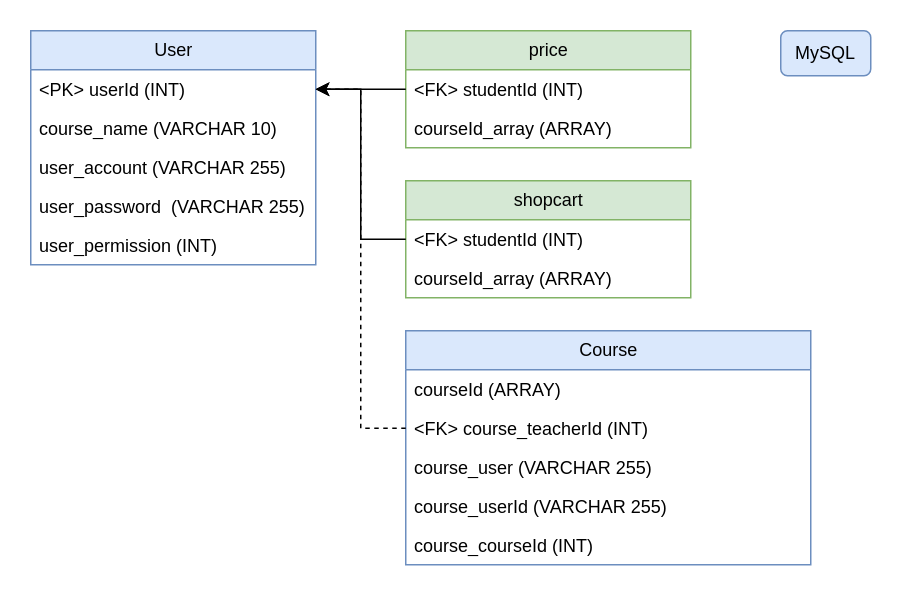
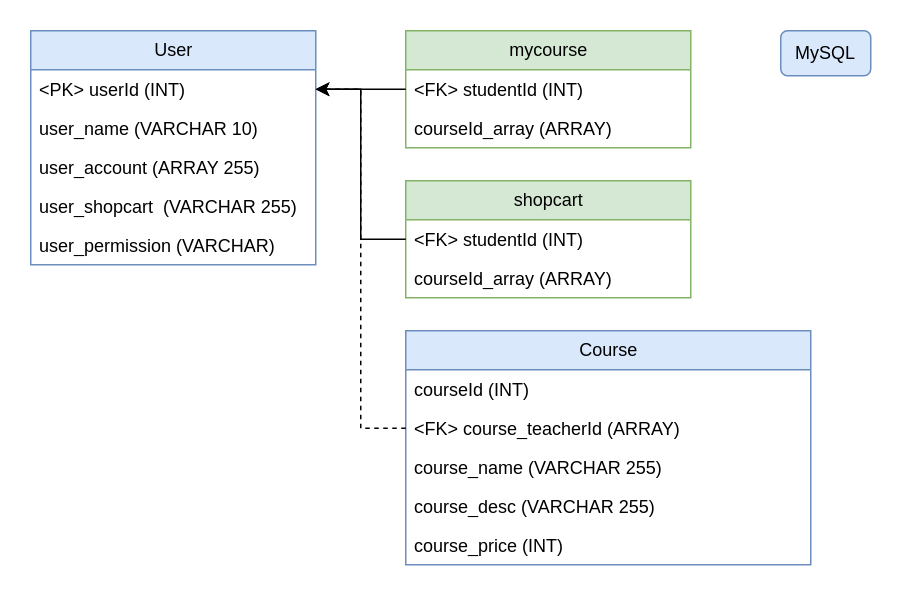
  <mxCell id="0" />
  <mxCell id="1" parent="0" />
  <mxCell id="2" value="User" style="swimlane;fontStyle=0;childLayout=stackLayout;horizontal=1;startSize=26;fillColor=#dae8fc;horizontalStack=0;resizeParent=1;resizeParentMax=0;resizeLast=0;collapsible=1;marginBottom=0;html=1;strokeColor=#6c8ebf;" vertex="1" parent="1"><mxGeometry x="20" y="20" width="190" height="156" as="geometry" /></mxCell>
  <mxCell id="3" value="&amp;lt;PK&amp;gt; userId (INT)" style="text;strokeColor=none;fillColor=none;align=left;verticalAlign=top;spacingLeft=4;spacingRight=4;overflow=hidden;rotatable=0;points=[[0,0.5],[1,0.5]];portConstraint=eastwest;whiteSpace=wrap;html=1;" vertex="1" parent="2"><mxGeometry y="26" width="190" height="26" as="geometry" /></mxCell>
- <mxCell id="4" value="course_name (VARCHAR 10)" style="text;strokeColor=none;fillColor=none;align=left;verticalAlign=top;spacingLeft=4;spacingRight=4;overflow=hidden;rotatable=0;points=[[0,0.5],[1,0.5]];portConstraint=eastwest;whiteSpace=wrap;html=1;" vertex="1" parent="2"><mxGeometry y="52" width="190" height="26" as="geometry" /></mxCell>
- <mxCell id="5" value="user_account (VARCHAR 255)" style="text;strokeColor=none;fillColor=none;align=left;verticalAlign=top;spacingLeft=4;spacingRight=4;overflow=hidden;rotatable=0;points=[[0,0.5],[1,0.5]];portConstraint=eastwest;whiteSpace=wrap;html=1;" vertex="1" parent="2"><mxGeometry y="78" width="190" height="26" as="geometry" /></mxCell>
- <mxCell id="6" value="user_password&amp;nbsp;&amp;nbsp;(VARCHAR 255)" style="text;strokeColor=none;fillColor=none;align=left;verticalAlign=top;spacingLeft=4;spacingRight=4;overflow=hidden;rotatable=0;points=[[0,0.5],[1,0.5]];portConstraint=eastwest;whiteSpace=wrap;html=1;" vertex="1" parent="2"><mxGeometry y="104" width="190" height="26" as="geometry" /></mxCell>
- <mxCell id="7" value="user_permission (INT)" style="text;strokeColor=none;fillColor=none;align=left;verticalAlign=top;spacingLeft=4;spacingRight=4;overflow=hidden;rotatable=0;points=[[0,0.5],[1,0.5]];portConstraint=eastwest;whiteSpace=wrap;html=1;" vertex="1" parent="2"><mxGeometry y="130" width="190" height="26" as="geometry" /></mxCell>
- <mxCell id="8" value="price" style="swimlane;fontStyle=0;childLayout=stackLayout;horizontal=1;startSize=26;fillColor=#d5e8d4;horizontalStack=0;resizeParent=1;resizeParentMax=0;resizeLast=0;collapsible=1;marginBottom=0;html=1;strokeColor=#82b366;" vertex="1" parent="1"><mxGeometry x="270" y="20" width="190" height="78" as="geometry" /></mxCell>
+ <mxCell id="4" value="user_name (VARCHAR 10)" style="text;strokeColor=none;fillColor=none;align=left;verticalAlign=top;spacingLeft=4;spacingRight=4;overflow=hidden;rotatable=0;points=[[0,0.5],[1,0.5]];portConstraint=eastwest;whiteSpace=wrap;html=1;" vertex="1" parent="2"><mxGeometry y="52" width="190" height="26" as="geometry" /></mxCell>
+ <mxCell id="5" value="user_account (ARRAY 255)" style="text;strokeColor=none;fillColor=none;align=left;verticalAlign=top;spacingLeft=4;spacingRight=4;overflow=hidden;rotatable=0;points=[[0,0.5],[1,0.5]];portConstraint=eastwest;whiteSpace=wrap;html=1;" vertex="1" parent="2"><mxGeometry y="78" width="190" height="26" as="geometry" /></mxCell>
+ <mxCell id="6" value="user_shopcart&amp;nbsp;&amp;nbsp;(VARCHAR 255)" style="text;strokeColor=none;fillColor=none;align=left;verticalAlign=top;spacingLeft=4;spacingRight=4;overflow=hidden;rotatable=0;points=[[0,0.5],[1,0.5]];portConstraint=eastwest;whiteSpace=wrap;html=1;" vertex="1" parent="2"><mxGeometry y="104" width="190" height="26" as="geometry" /></mxCell>
+ <mxCell id="7" value="user_permission (VARCHAR)" style="text;strokeColor=none;fillColor=none;align=left;verticalAlign=top;spacingLeft=4;spacingRight=4;overflow=hidden;rotatable=0;points=[[0,0.5],[1,0.5]];portConstraint=eastwest;whiteSpace=wrap;html=1;" vertex="1" parent="2"><mxGeometry y="130" width="190" height="26" as="geometry" /></mxCell>
+ <mxCell id="8" value="mycourse" style="swimlane;fontStyle=0;childLayout=stackLayout;horizontal=1;startSize=26;fillColor=#d5e8d4;horizontalStack=0;resizeParent=1;resizeParentMax=0;resizeLast=0;collapsible=1;marginBottom=0;html=1;strokeColor=#82b366;" vertex="1" parent="1"><mxGeometry x="270" y="20" width="190" height="78" as="geometry" /></mxCell>
  <mxCell id="9" value="&amp;lt;FK&amp;gt; studentId (INT)" style="text;strokeColor=none;fillColor=none;align=left;verticalAlign=top;spacingLeft=4;spacingRight=4;overflow=hidden;rotatable=0;points=[[0,0.5],[1,0.5]];portConstraint=eastwest;whiteSpace=wrap;html=1;" vertex="1" parent="8"><mxGeometry y="26" width="190" height="26" as="geometry" /></mxCell>
  <mxCell id="10" value="courseId_array (ARRAY)" style="text;strokeColor=none;fillColor=none;align=left;verticalAlign=top;spacingLeft=4;spacingRight=4;overflow=hidden;rotatable=0;points=[[0,0.5],[1,0.5]];portConstraint=eastwest;whiteSpace=wrap;html=1;" vertex="1" parent="8"><mxGeometry y="52" width="190" height="26" as="geometry" /></mxCell>
  <mxCell id="11" value="shopcart" style="swimlane;fontStyle=0;childLayout=stackLayout;horizontal=1;startSize=26;fillColor=#d5e8d4;horizontalStack=0;resizeParent=1;resizeParentMax=0;resizeLast=0;collapsible=1;marginBottom=0;html=1;strokeColor=#82b366;" vertex="1" parent="1"><mxGeometry x="270" y="120" width="190" height="78" as="geometry" /></mxCell>
  <mxCell id="12" value="&amp;lt;FK&amp;gt; studentId&amp;nbsp;(INT)" style="text;strokeColor=none;fillColor=none;align=left;verticalAlign=top;spacingLeft=4;spacingRight=4;overflow=hidden;rotatable=0;points=[[0,0.5],[1,0.5]];portConstraint=eastwest;whiteSpace=wrap;html=1;" vertex="1" parent="11"><mxGeometry y="26" width="190" height="26" as="geometry" /></mxCell>
  <mxCell id="13" value="courseId_array (ARRAY)" style="text;strokeColor=none;fillColor=none;align=left;verticalAlign=top;spacingLeft=4;spacingRight=4;overflow=hidden;rotatable=0;points=[[0,0.5],[1,0.5]];portConstraint=eastwest;whiteSpace=wrap;html=1;" vertex="1" parent="11"><mxGeometry y="52" width="190" height="26" as="geometry" /></mxCell>
  <mxCell id="14" value="Course" style="swimlane;fontStyle=0;childLayout=stackLayout;horizontal=1;startSize=26;fillColor=#dae8fc;horizontalStack=0;resizeParent=1;resizeParentMax=0;resizeLast=0;collapsible=1;marginBottom=0;html=1;strokeColor=#6c8ebf;" vertex="1" parent="1"><mxGeometry x="270" y="220" width="270" height="156" as="geometry" /></mxCell>
- <mxCell id="15" value="courseId (ARRAY)" style="text;strokeColor=none;fillColor=none;align=left;verticalAlign=top;spacingLeft=4;spacingRight=4;overflow=hidden;rotatable=0;points=[[0,0.5],[1,0.5]];portConstraint=eastwest;whiteSpace=wrap;html=1;" vertex="1" parent="14"><mxGeometry y="26" width="270" height="26" as="geometry" /></mxCell>
- <mxCell id="16" value="&amp;lt;FK&amp;gt; course_teacherId (INT)" style="text;strokeColor=none;fillColor=none;align=left;verticalAlign=top;spacingLeft=4;spacingRight=4;overflow=hidden;rotatable=0;points=[[0,0.5],[1,0.5]];portConstraint=eastwest;whiteSpace=wrap;html=1;" vertex="1" parent="14"><mxGeometry y="52" width="270" height="26" as="geometry" /></mxCell>
- <mxCell id="17" value="course_user (VARCHAR 255)" style="text;strokeColor=none;fillColor=none;align=left;verticalAlign=top;spacingLeft=4;spacingRight=4;overflow=hidden;rotatable=0;points=[[0,0.5],[1,0.5]];portConstraint=eastwest;whiteSpace=wrap;html=1;" vertex="1" parent="14"><mxGeometry y="78" width="270" height="26" as="geometry" /></mxCell>
- <mxCell id="18" value="course_userId (VARCHAR 255)" style="text;strokeColor=none;fillColor=none;align=left;verticalAlign=top;spacingLeft=4;spacingRight=4;overflow=hidden;rotatable=0;points=[[0,0.5],[1,0.5]];portConstraint=eastwest;whiteSpace=wrap;html=1;" vertex="1" parent="14"><mxGeometry y="104" width="270" height="26" as="geometry" /></mxCell>
- <mxCell id="19" value="course_courseId (INT)" style="text;strokeColor=none;fillColor=none;align=left;verticalAlign=top;spacingLeft=4;spacingRight=4;overflow=hidden;rotatable=0;points=[[0,0.5],[1,0.5]];portConstraint=eastwest;whiteSpace=wrap;html=1;" vertex="1" parent="14"><mxGeometry y="130" width="270" height="26" as="geometry" /></mxCell>
+ <mxCell id="15" value="courseId (INT)" style="text;strokeColor=none;fillColor=none;align=left;verticalAlign=top;spacingLeft=4;spacingRight=4;overflow=hidden;rotatable=0;points=[[0,0.5],[1,0.5]];portConstraint=eastwest;whiteSpace=wrap;html=1;" vertex="1" parent="14"><mxGeometry y="26" width="270" height="26" as="geometry" /></mxCell>
+ <mxCell id="16" value="&amp;lt;FK&amp;gt; course_teacherId (ARRAY)" style="text;strokeColor=none;fillColor=none;align=left;verticalAlign=top;spacingLeft=4;spacingRight=4;overflow=hidden;rotatable=0;points=[[0,0.5],[1,0.5]];portConstraint=eastwest;whiteSpace=wrap;html=1;" vertex="1" parent="14"><mxGeometry y="52" width="270" height="26" as="geometry" /></mxCell>
+ <mxCell id="17" value="course_name (VARCHAR 255)" style="text;strokeColor=none;fillColor=none;align=left;verticalAlign=top;spacingLeft=4;spacingRight=4;overflow=hidden;rotatable=0;points=[[0,0.5],[1,0.5]];portConstraint=eastwest;whiteSpace=wrap;html=1;" vertex="1" parent="14"><mxGeometry y="78" width="270" height="26" as="geometry" /></mxCell>
+ <mxCell id="18" value="course_desc (VARCHAR 255)" style="text;strokeColor=none;fillColor=none;align=left;verticalAlign=top;spacingLeft=4;spacingRight=4;overflow=hidden;rotatable=0;points=[[0,0.5],[1,0.5]];portConstraint=eastwest;whiteSpace=wrap;html=1;" vertex="1" parent="14"><mxGeometry y="104" width="270" height="26" as="geometry" /></mxCell>
+ <mxCell id="19" value="course_price (INT)" style="text;strokeColor=none;fillColor=none;align=left;verticalAlign=top;spacingLeft=4;spacingRight=4;overflow=hidden;rotatable=0;points=[[0,0.5],[1,0.5]];portConstraint=eastwest;whiteSpace=wrap;html=1;" vertex="1" parent="14"><mxGeometry y="130" width="270" height="26" as="geometry" /></mxCell>
  <mxCell id="20" style="edgeStyle=orthogonalEdgeStyle;rounded=0;orthogonalLoop=1;jettySize=auto;html=1;exitX=0;exitY=0.5;exitDx=0;exitDy=0;entryX=1;entryY=0.5;entryDx=0;entryDy=0;dashed=1;" edge="1" parent="1" source="16" target="3"><mxGeometry relative="1" as="geometry"><Array as="points"><mxPoint x="240" y="285" /><mxPoint x="240" y="59" /></Array></mxGeometry></mxCell>
  <mxCell id="21" style="edgeStyle=orthogonalEdgeStyle;rounded=0;orthogonalLoop=1;jettySize=auto;html=1;exitX=0;exitY=0.5;exitDx=0;exitDy=0;entryX=1;entryY=0.5;entryDx=0;entryDy=0;" edge="1" parent="1" source="9" target="3"><mxGeometry relative="1" as="geometry" /></mxCell>
  <mxCell id="22" style="edgeStyle=orthogonalEdgeStyle;rounded=0;orthogonalLoop=1;jettySize=auto;html=1;exitX=0;exitY=0.5;exitDx=0;exitDy=0;entryX=1;entryY=0.5;entryDx=0;entryDy=0;" edge="1" parent="1" source="12" target="3"><mxGeometry relative="1" as="geometry"><Array as="points"><mxPoint x="240" y="159" /><mxPoint x="240" y="59" /></Array></mxGeometry></mxCell>
  <mxCell id="23" value="MySQL" style="whiteSpace=wrap;html=1;fillColor=#dae8fc;strokeColor=#6c8ebf;rounded=1;" vertex="1" parent="1"><mxGeometry x="520" y="20" width="60" height="30" as="geometry" /></mxCell>
